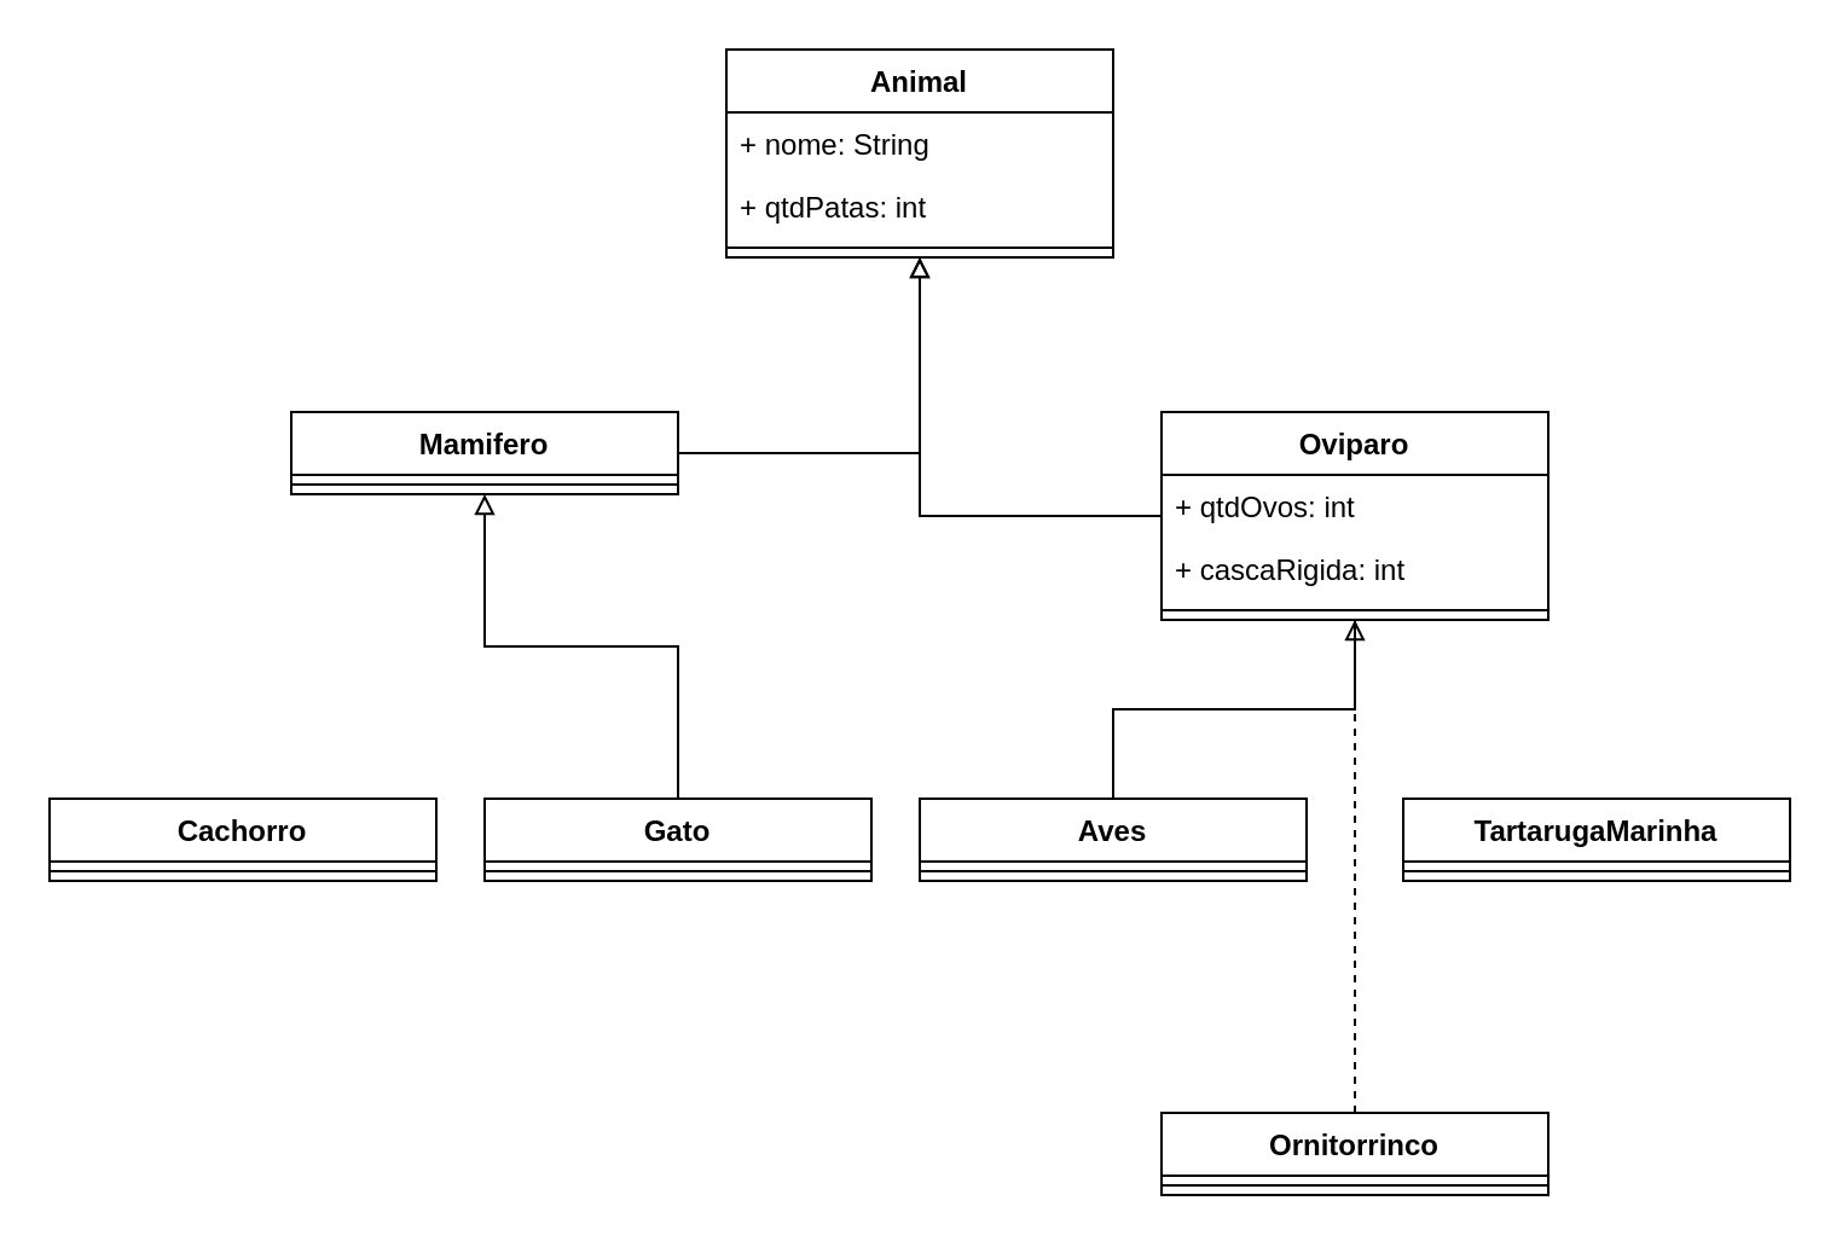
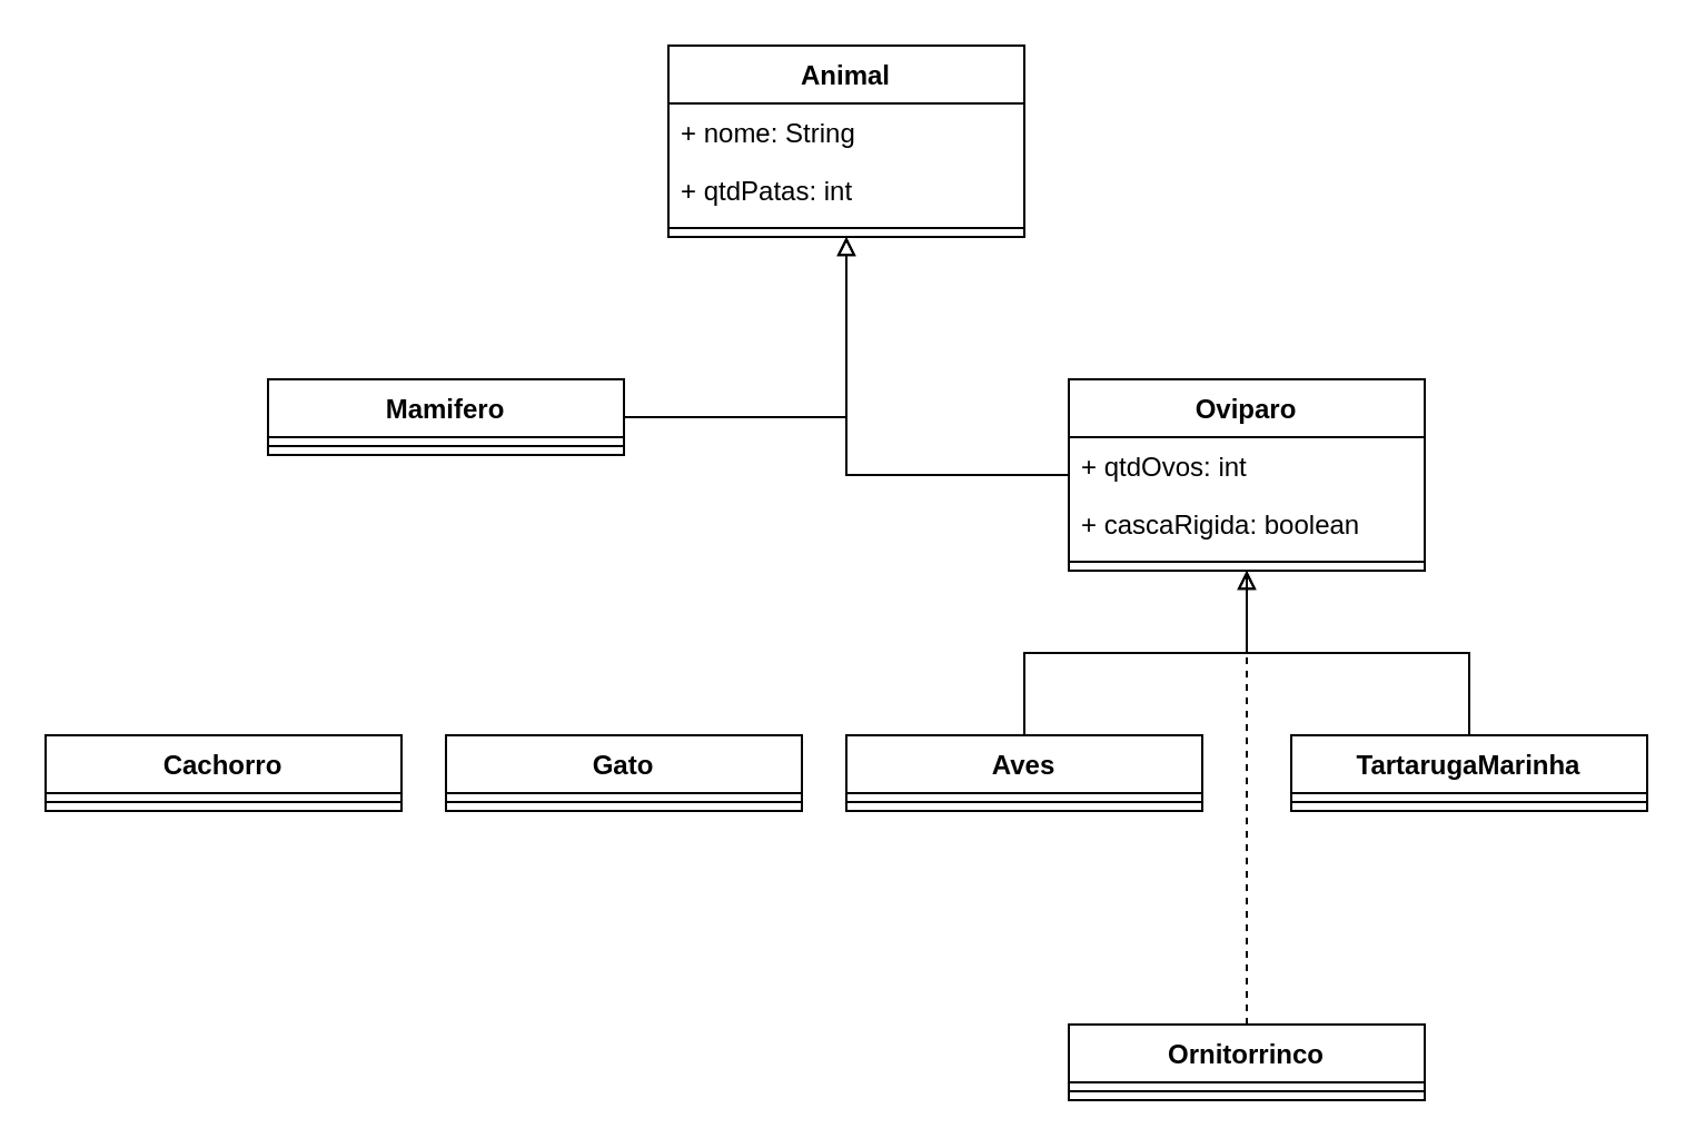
  <mxCell id="0" />
  <mxCell id="1" parent="0" />
  <mxCell id="2" value="Animal" style="swimlane;fontStyle=1;align=center;verticalAlign=top;childLayout=stackLayout;horizontal=1;startSize=26;horizontalStack=0;resizeParent=1;resizeParentMax=0;resizeLast=0;collapsible=1;marginBottom=0;" vertex="1" parent="1"><mxGeometry x="300" y="20" width="160" height="86" as="geometry" /></mxCell>
  <mxCell id="3" value="+ nome: String" style="text;strokeColor=none;fillColor=none;align=left;verticalAlign=top;spacingLeft=4;spacingRight=4;overflow=hidden;rotatable=0;points=[[0,0.5],[1,0.5]];portConstraint=eastwest;" vertex="1" parent="2"><mxGeometry y="26" width="160" height="26" as="geometry" /></mxCell>
  <mxCell id="4" value="+ qtdPatas: int" style="text;strokeColor=none;fillColor=none;align=left;verticalAlign=top;spacingLeft=4;spacingRight=4;overflow=hidden;rotatable=0;points=[[0,0.5],[1,0.5]];portConstraint=eastwest;" vertex="1" parent="2"><mxGeometry y="52" width="160" height="26" as="geometry" /></mxCell>
  <mxCell id="5" value="" style="line;strokeWidth=1;fillColor=none;align=left;verticalAlign=middle;spacingTop=-1;spacingLeft=3;spacingRight=3;rotatable=0;labelPosition=right;points=[];portConstraint=eastwest;" vertex="1" parent="2"><mxGeometry y="78" width="160" height="8" as="geometry" /></mxCell>
  <mxCell id="6" style="edgeStyle=orthogonalEdgeStyle;rounded=0;orthogonalLoop=1;jettySize=auto;html=1;endArrow=none;endFill=0;" edge="1" parent="1" source="7" target="21"><mxGeometry relative="1" as="geometry" /></mxCell>
  <mxCell id="7" value="Aves" style="swimlane;fontStyle=1;align=center;verticalAlign=top;childLayout=stackLayout;horizontal=1;startSize=26;horizontalStack=0;resizeParent=1;resizeParentMax=0;resizeLast=0;collapsible=1;marginBottom=0;" vertex="1" parent="1"><mxGeometry x="380" y="330" width="160" height="34" as="geometry" /></mxCell>
  <mxCell id="8" value="" style="line;strokeWidth=1;fillColor=none;align=left;verticalAlign=middle;spacingTop=-1;spacingLeft=3;spacingRight=3;rotatable=0;labelPosition=right;points=[];portConstraint=eastwest;" vertex="1" parent="7"><mxGeometry y="26" width="160" height="8" as="geometry" /></mxCell>
  <mxCell id="9" value="Cachorro" style="swimlane;fontStyle=1;align=center;verticalAlign=top;childLayout=stackLayout;horizontal=1;startSize=26;horizontalStack=0;resizeParent=1;resizeParentMax=0;resizeLast=0;collapsible=1;marginBottom=0;" vertex="1" parent="1"><mxGeometry x="20" y="330" width="160" height="34" as="geometry" /></mxCell>
  <mxCell id="10" value="" style="line;strokeWidth=1;fillColor=none;align=left;verticalAlign=middle;spacingTop=-1;spacingLeft=3;spacingRight=3;rotatable=0;labelPosition=right;points=[];portConstraint=eastwest;" vertex="1" parent="9"><mxGeometry y="26" width="160" height="8" as="geometry" /></mxCell>
- <mxCell id="11" style="edgeStyle=orthogonalEdgeStyle;rounded=0;orthogonalLoop=1;jettySize=auto;html=1;endArrow=block;endFill=0;" edge="1" parent="1" source="12" target="15"><mxGeometry relative="1" as="geometry" /></mxCell>
  <mxCell id="12" value="Gato" style="swimlane;fontStyle=1;align=center;verticalAlign=top;childLayout=stackLayout;horizontal=1;startSize=26;horizontalStack=0;resizeParent=1;resizeParentMax=0;resizeLast=0;collapsible=1;marginBottom=0;" vertex="1" parent="1"><mxGeometry x="200" y="330" width="160" height="34" as="geometry" /></mxCell>
  <mxCell id="13" value="" style="line;strokeWidth=1;fillColor=none;align=left;verticalAlign=middle;spacingTop=-1;spacingLeft=3;spacingRight=3;rotatable=0;labelPosition=right;points=[];portConstraint=eastwest;" vertex="1" parent="12"><mxGeometry y="26" width="160" height="8" as="geometry" /></mxCell>
  <mxCell id="14" style="edgeStyle=orthogonalEdgeStyle;rounded=0;orthogonalLoop=1;jettySize=auto;html=1;endArrow=block;endFill=0;" edge="1" parent="1" source="15" target="2"><mxGeometry relative="1" as="geometry" /></mxCell>
  <mxCell id="15" value="Mamifero" style="swimlane;fontStyle=1;align=center;verticalAlign=top;childLayout=stackLayout;horizontal=1;startSize=26;horizontalStack=0;resizeParent=1;resizeParentMax=0;resizeLast=0;collapsible=1;marginBottom=0;" vertex="1" parent="1"><mxGeometry x="120" y="170" width="160" height="34" as="geometry" /></mxCell>
  <mxCell id="16" value="" style="line;strokeWidth=1;fillColor=none;align=left;verticalAlign=middle;spacingTop=-1;spacingLeft=3;spacingRight=3;rotatable=0;labelPosition=right;points=[];portConstraint=eastwest;" vertex="1" parent="15"><mxGeometry y="26" width="160" height="8" as="geometry" /></mxCell>
  <mxCell id="17" style="edgeStyle=orthogonalEdgeStyle;rounded=0;orthogonalLoop=1;jettySize=auto;html=1;endArrow=block;endFill=0;dashed=1;" edge="1" parent="1" source="18" target="21"><mxGeometry relative="1" as="geometry" /></mxCell>
  <mxCell id="18" value="Ornitorrinco" style="swimlane;fontStyle=1;align=center;verticalAlign=top;childLayout=stackLayout;horizontal=1;startSize=26;horizontalStack=0;resizeParent=1;resizeParentMax=0;resizeLast=0;collapsible=1;marginBottom=0;" vertex="1" parent="1"><mxGeometry x="480" y="460" width="160" height="34" as="geometry" /></mxCell>
  <mxCell id="19" value="" style="line;strokeWidth=1;fillColor=none;align=left;verticalAlign=middle;spacingTop=-1;spacingLeft=3;spacingRight=3;rotatable=0;labelPosition=right;points=[];portConstraint=eastwest;" vertex="1" parent="18"><mxGeometry y="26" width="160" height="8" as="geometry" /></mxCell>
  <mxCell id="20" style="edgeStyle=orthogonalEdgeStyle;rounded=0;orthogonalLoop=1;jettySize=auto;html=1;endArrow=block;endFill=0;" edge="1" parent="1" source="21" target="2"><mxGeometry relative="1" as="geometry" /></mxCell>
  <mxCell id="21" value="Oviparo" style="swimlane;fontStyle=1;align=center;verticalAlign=top;childLayout=stackLayout;horizontal=1;startSize=26;horizontalStack=0;resizeParent=1;resizeParentMax=0;resizeLast=0;collapsible=1;marginBottom=0;" vertex="1" parent="1"><mxGeometry x="480" y="170" width="160" height="86" as="geometry" /></mxCell>
  <mxCell id="22" value="+ qtdOvos: int" style="text;strokeColor=none;fillColor=none;align=left;verticalAlign=top;spacingLeft=4;spacingRight=4;overflow=hidden;rotatable=0;points=[[0,0.5],[1,0.5]];portConstraint=eastwest;" vertex="1" parent="21"><mxGeometry y="26" width="160" height="26" as="geometry" /></mxCell>
- <mxCell id="23" value="+ cascaRigida: int" style="text;strokeColor=none;fillColor=none;align=left;verticalAlign=top;spacingLeft=4;spacingRight=4;overflow=hidden;rotatable=0;points=[[0,0.5],[1,0.5]];portConstraint=eastwest;" vertex="1" parent="21"><mxGeometry y="52" width="160" height="26" as="geometry" /></mxCell>
+ <mxCell id="23" value="+ cascaRigida: boolean" style="text;strokeColor=none;fillColor=none;align=left;verticalAlign=top;spacingLeft=4;spacingRight=4;overflow=hidden;rotatable=0;points=[[0,0.5],[1,0.5]];portConstraint=eastwest;" vertex="1" parent="21"><mxGeometry y="52" width="160" height="26" as="geometry" /></mxCell>
  <mxCell id="24" value="" style="line;strokeWidth=1;fillColor=none;align=left;verticalAlign=middle;spacingTop=-1;spacingLeft=3;spacingRight=3;rotatable=0;labelPosition=right;points=[];portConstraint=eastwest;" vertex="1" parent="21"><mxGeometry y="78" width="160" height="8" as="geometry" /></mxCell>
+ <mxCell id="25" style="edgeStyle=orthogonalEdgeStyle;rounded=0;orthogonalLoop=1;jettySize=auto;html=1;endArrow=block;endFill=0;" edge="1" parent="1" source="26" target="21"><mxGeometry relative="1" as="geometry" /></mxCell>
  <mxCell id="26" value="TartarugaMarinha" style="swimlane;fontStyle=1;align=center;verticalAlign=top;childLayout=stackLayout;horizontal=1;startSize=26;horizontalStack=0;resizeParent=1;resizeParentMax=0;resizeLast=0;collapsible=1;marginBottom=0;" vertex="1" parent="1"><mxGeometry x="580" y="330" width="160" height="34" as="geometry" /></mxCell>
  <mxCell id="27" value="" style="line;strokeWidth=1;fillColor=none;align=left;verticalAlign=middle;spacingTop=-1;spacingLeft=3;spacingRight=3;rotatable=0;labelPosition=right;points=[];portConstraint=eastwest;" vertex="1" parent="26"><mxGeometry y="26" width="160" height="8" as="geometry" /></mxCell>
